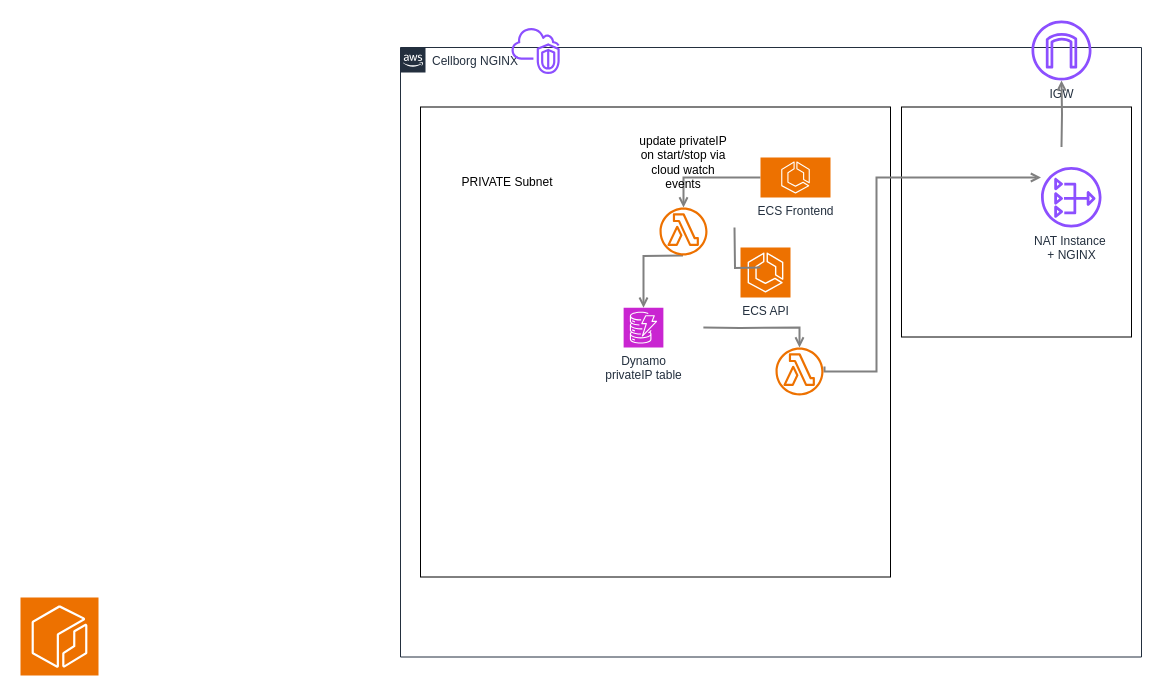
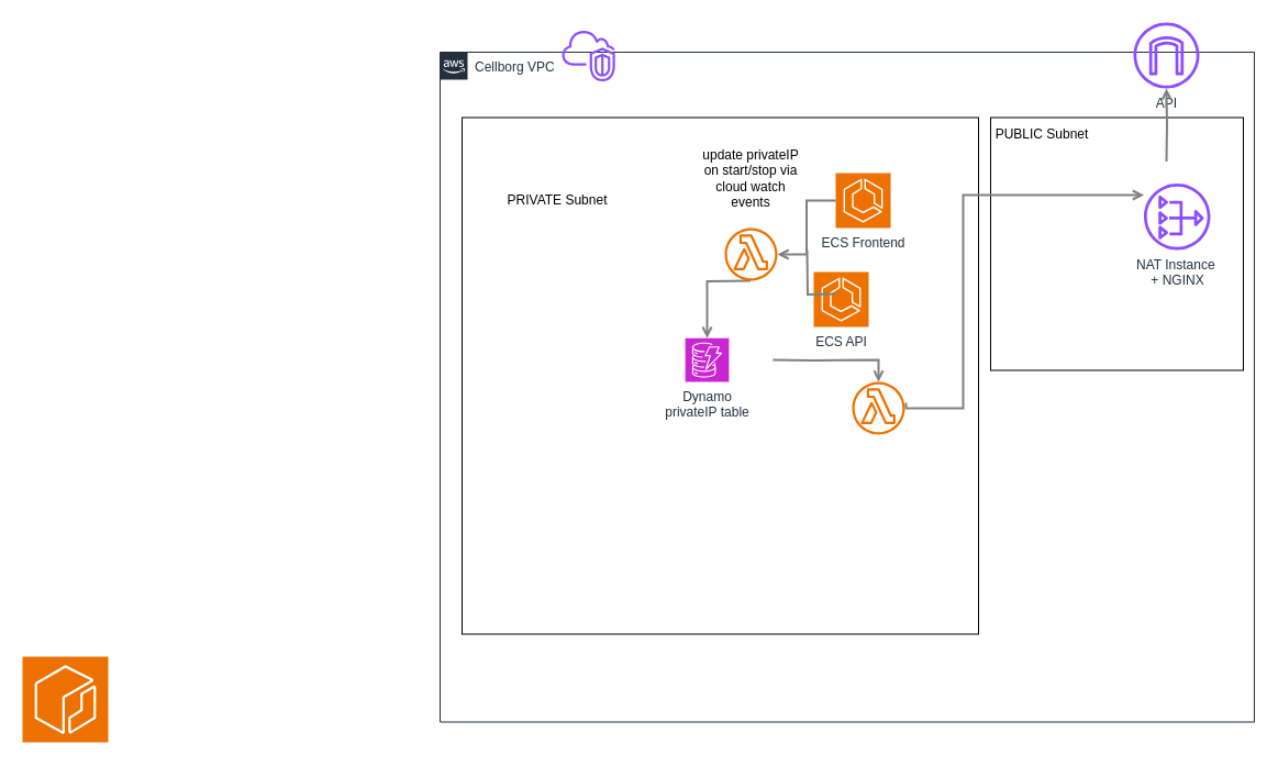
  <mxCell id="0" />
  <mxCell id="1" parent="0" />
- <mxCell id="2" value="Cellborg NGINX" style="points=[[0,0],[0.25,0],[0.5,0],[0.75,0],[1,0],[1,0.25],[1,0.5],[1,0.75],[1,1],[0.75,1],[0.5,1],[0.25,1],[0,1],[0,0.75],[0,0.5],[0,0.25]];outlineConnect=0;gradientColor=none;html=1;whiteSpace=wrap;fontSize=12;fontStyle=0;shape=mxgraph.aws4.group;grIcon=mxgraph.aws4.group_aws_cloud_alt;strokeColor=#232F3E;fillColor=none;verticalAlign=top;align=left;spacingLeft=30;fontColor=#232F3E;dashed=0;labelBackgroundColor=#ffffff;container=1;pointerEvents=0;collapsible=0;recursiveResize=0;" parent="1" vertex="1"><mxGeometry x="400" y="47" width="741" height="609.5" as="geometry" /></mxCell>
+ <mxCell id="2" value="Cellborg VPC" style="points=[[0,0],[0.25,0],[0.5,0],[0.75,0],[1,0],[1,0.25],[1,0.5],[1,0.75],[1,1],[0.75,1],[0.5,1],[0.25,1],[0,1],[0,0.75],[0,0.5],[0,0.25]];outlineConnect=0;gradientColor=none;html=1;whiteSpace=wrap;fontSize=12;fontStyle=0;shape=mxgraph.aws4.group;grIcon=mxgraph.aws4.group_aws_cloud_alt;strokeColor=#232F3E;fillColor=none;verticalAlign=top;align=left;spacingLeft=30;fontColor=#232F3E;dashed=0;labelBackgroundColor=#ffffff;container=1;pointerEvents=0;collapsible=0;recursiveResize=0;" parent="1" vertex="1"><mxGeometry x="400" y="47" width="741" height="609.5" as="geometry" /></mxCell>
  <mxCell id="3" value="" style="sketch=0;outlineConnect=0;fontColor=#232F3E;gradientColor=none;fillColor=#8C4FFF;strokeColor=none;dashed=0;verticalLabelPosition=bottom;verticalAlign=top;align=center;html=1;fontSize=12;fontStyle=0;aspect=fixed;pointerEvents=1;shape=mxgraph.aws4.vpc_virtual_private_cloud_vpc;" vertex="1" parent="2"><mxGeometry x="111" y="-20.5" width="48.24" height="47" as="geometry" /></mxCell>
- <mxCell id="4" value="IGW" style="sketch=0;outlineConnect=0;fontColor=#232F3E;gradientColor=none;fillColor=#8C4FFF;strokeColor=none;dashed=0;verticalLabelPosition=bottom;verticalAlign=top;align=center;html=1;fontSize=12;fontStyle=0;aspect=fixed;pointerEvents=1;shape=mxgraph.aws4.internet_gateway;" vertex="1" parent="2"><mxGeometry x="631" y="-27" width="60" height="60" as="geometry" /></mxCell>
+ <mxCell id="4" value="API" style="sketch=0;outlineConnect=0;fontColor=#232F3E;gradientColor=none;fillColor=#8C4FFF;strokeColor=none;dashed=0;verticalLabelPosition=bottom;verticalAlign=top;align=center;html=1;fontSize=12;fontStyle=0;aspect=fixed;pointerEvents=1;shape=mxgraph.aws4.internet_gateway;" vertex="1" parent="2"><mxGeometry x="631" y="-27" width="60" height="60" as="geometry" /></mxCell>
  <mxCell id="5" value="" style="whiteSpace=wrap;html=1;aspect=fixed;" vertex="1" parent="2"><mxGeometry x="501" y="59.5" width="230" height="230" as="geometry" /></mxCell>
  <mxCell id="6" value="NAT Instance&amp;nbsp;&lt;div&gt;+ NGINX&lt;/div&gt;" style="sketch=0;outlineConnect=0;fontColor=#232F3E;gradientColor=none;fillColor=#8C4FFF;strokeColor=none;dashed=0;verticalLabelPosition=bottom;verticalAlign=top;align=center;html=1;fontSize=12;fontStyle=0;aspect=fixed;pointerEvents=1;shape=mxgraph.aws4.nat_gateway;" vertex="1" parent="2"><mxGeometry x="640.5" y="119.5" width="60.5" height="60.5" as="geometry" /></mxCell>
  <mxCell id="7" style="edgeStyle=orthogonalEdgeStyle;rounded=0;orthogonalLoop=1;jettySize=auto;html=1;startArrow=none;startFill=0;endArrow=open;endFill=0;strokeColor=#808080;strokeWidth=2;" parent="2" target="4" edge="1"><mxGeometry relative="1" as="geometry"><mxPoint x="661" y="99.5" as="sourcePoint" /><mxPoint x="637" y="79" as="targetPoint" /></mxGeometry></mxCell>
+ <mxCell id="8" value="PUBLIC Subnet" style="text;strokeColor=none;align=center;fillColor=none;html=1;verticalAlign=middle;whiteSpace=wrap;rounded=0;" vertex="1" parent="2"><mxGeometry x="501" y="59.5" width="94" height="30" as="geometry" /></mxCell>
  <mxCell id="9" value="" style="whiteSpace=wrap;html=1;aspect=fixed;" vertex="1" parent="2"><mxGeometry x="20" y="59.5" width="470" height="470" as="geometry" /></mxCell>
  <mxCell id="10" style="edgeStyle=orthogonalEdgeStyle;rounded=0;orthogonalLoop=1;jettySize=auto;html=1;startArrow=none;startFill=0;endArrow=open;endFill=0;strokeColor=#808080;strokeWidth=2;" parent="2" target="21" edge="1"><mxGeometry relative="1" as="geometry"><Array as="points" /><mxPoint x="302.88" y="280" as="sourcePoint" /><mxPoint x="372" y="350" as="targetPoint" /></mxGeometry></mxCell>
  <mxCell id="11" style="edgeStyle=orthogonalEdgeStyle;rounded=0;orthogonalLoop=1;jettySize=auto;html=1;startArrow=none;startFill=0;endArrow=open;endFill=0;strokeColor=#808080;strokeWidth=2;" parent="2" target="18" edge="1"><mxGeometry relative="1" as="geometry"><mxPoint x="282.5" y="208" as="sourcePoint" /><mxPoint x="282.5" y="310" as="targetPoint" /></mxGeometry></mxCell>
  <mxCell id="12" style="edgeStyle=orthogonalEdgeStyle;rounded=0;orthogonalLoop=1;jettySize=auto;html=1;startArrow=none;startFill=0;endArrow=open;endFill=0;strokeColor=#808080;strokeWidth=2;exitX=0;exitY=0.5;exitDx=0;exitDy=0;exitPerimeter=0;" parent="2" source="16" target="17" edge="1"><mxGeometry relative="1" as="geometry"><Array as="points" /><mxPoint x="360" y="50" as="sourcePoint" /><mxPoint x="286" y="170" as="targetPoint" /></mxGeometry></mxCell>
  <mxCell id="13" style="edgeStyle=orthogonalEdgeStyle;rounded=0;orthogonalLoop=1;jettySize=auto;html=1;startArrow=none;startFill=0;endArrow=open;endFill=0;strokeColor=#808080;strokeWidth=2;" parent="2" source="21" target="6" edge="1"><mxGeometry relative="1" as="geometry"><mxPoint x="371.003" y="399.5" as="sourcePoint" /><mxPoint x="476.01" y="399.5" as="targetPoint" /><Array as="points"><mxPoint x="424" y="320" /><mxPoint x="424" y="324" /><mxPoint x="476" y="324" /><mxPoint x="476" y="130" /></Array></mxGeometry></mxCell>
  <mxCell id="14" value="PRIVATE Subnet" style="text;strokeColor=none;align=center;fillColor=none;html=1;verticalAlign=middle;whiteSpace=wrap;rounded=0;" vertex="1" parent="2"><mxGeometry x="60" y="119.5" width="94" height="30" as="geometry" /></mxCell>
  <mxCell id="15" value="ECS API" style="sketch=0;points=[[0,0,0],[0.25,0,0],[0.5,0,0],[0.75,0,0],[1,0,0],[0,1,0],[0.25,1,0],[0.5,1,0],[0.75,1,0],[1,1,0],[0,0.25,0],[0,0.5,0],[0,0.75,0],[1,0.25,0],[1,0.5,0],[1,0.75,0]];outlineConnect=0;fontColor=#232F3E;fillColor=#ED7100;strokeColor=#ffffff;dashed=0;verticalLabelPosition=bottom;verticalAlign=top;align=center;html=1;fontSize=12;fontStyle=0;aspect=fixed;shape=mxgraph.aws4.resourceIcon;resIcon=mxgraph.aws4.ecs;" vertex="1" parent="2"><mxGeometry x="340" y="200" width="50" height="50" as="geometry" /></mxCell>
- <mxCell id="16" value="ECS Frontend" style="sketch=0;points=[[0,0,0],[0.25,0,0],[0.5,0,0],[0.75,0,0],[1,0,0],[0,1,0],[0.25,1,0],[0.5,1,0],[0.75,1,0],[1,1,0],[0,0.25,0],[0,0.5,0],[0,0.75,0],[1,0.25,0],[1,0.5,0],[1,0.75,0]];outlineConnect=0;fontColor=#232F3E;fillColor=#ED7100;strokeColor=#ffffff;dashed=0;verticalLabelPosition=bottom;verticalAlign=top;align=center;html=1;fontSize=12;fontStyle=0;aspect=fixed;shape=mxgraph.aws4.resourceIcon;resIcon=mxgraph.aws4.ecs;" vertex="1" parent="2"><mxGeometry x="360" y="110" width="70" height="40" as="geometry" /></mxCell>
+ <mxCell id="16" value="ECS Frontend" style="sketch=0;points=[[0,0,0],[0.25,0,0],[0.5,0,0],[0.75,0,0],[1,0,0],[0,1,0],[0.25,1,0],[0.5,1,0],[0.75,1,0],[1,1,0],[0,0.25,0],[0,0.5,0],[0,0.75,0],[1,0.25,0],[1,0.5,0],[1,0.75,0]];outlineConnect=0;fontColor=#232F3E;fillColor=#ED7100;strokeColor=#ffffff;dashed=0;verticalLabelPosition=bottom;verticalAlign=top;align=center;html=1;fontSize=12;fontStyle=0;aspect=fixed;shape=mxgraph.aws4.resourceIcon;resIcon=mxgraph.aws4.ecs;" vertex="1" parent="2"><mxGeometry x="360" y="110" width="50" height="50" as="geometry" /></mxCell>
  <mxCell id="17" value="" style="sketch=0;outlineConnect=0;fontColor=#232F3E;gradientColor=none;fillColor=#ED7100;strokeColor=none;dashed=0;verticalLabelPosition=bottom;verticalAlign=top;align=center;html=1;fontSize=12;fontStyle=0;aspect=fixed;pointerEvents=1;shape=mxgraph.aws4.lambda_function;" vertex="1" parent="2"><mxGeometry x="259" y="160" width="48" height="48" as="geometry" /></mxCell>
  <mxCell id="18" value="Dynamo&lt;div&gt;privateIP table&lt;/div&gt;" style="sketch=0;points=[[0,0,0],[0.25,0,0],[0.5,0,0],[0.75,0,0],[1,0,0],[0,1,0],[0.25,1,0],[0.5,1,0],[0.75,1,0],[1,1,0],[0,0.25,0],[0,0.5,0],[0,0.75,0],[1,0.25,0],[1,0.5,0],[1,0.75,0]];outlineConnect=0;fontColor=#232F3E;fillColor=#C925D1;strokeColor=#ffffff;dashed=0;verticalLabelPosition=bottom;verticalAlign=top;align=center;html=1;fontSize=12;fontStyle=0;aspect=fixed;shape=mxgraph.aws4.resourceIcon;resIcon=mxgraph.aws4.dynamodb;" vertex="1" parent="2"><mxGeometry x="223.13" y="260.25" width="39.75" height="39.75" as="geometry" /></mxCell>
  <mxCell id="19" value="update privateIP on start/stop via cloud watch events" style="text;strokeColor=none;align=center;fillColor=none;html=1;verticalAlign=middle;whiteSpace=wrap;rounded=0;" vertex="1" parent="2"><mxGeometry x="238" y="89.5" width="90" height="50" as="geometry" /></mxCell>
  <mxCell id="20" style="edgeStyle=orthogonalEdgeStyle;rounded=0;orthogonalLoop=1;jettySize=auto;html=1;startArrow=none;startFill=0;endArrow=none;endFill=0;strokeColor=#808080;strokeWidth=2;exitX=0;exitY=0.5;exitDx=0;exitDy=0;exitPerimeter=0;" edge="1" parent="2"><mxGeometry relative="1" as="geometry"><Array as="points" /><mxPoint x="360" y="220" as="sourcePoint" /><mxPoint x="334" y="180" as="targetPoint" /></mxGeometry></mxCell>
  <mxCell id="21" value="" style="sketch=0;outlineConnect=0;fontColor=#232F3E;gradientColor=none;fillColor=#ED7100;strokeColor=none;dashed=0;verticalLabelPosition=bottom;verticalAlign=top;align=center;html=1;fontSize=12;fontStyle=0;aspect=fixed;pointerEvents=1;shape=mxgraph.aws4.lambda_function;" vertex="1" parent="2"><mxGeometry x="375" y="300" width="48" height="48" as="geometry" /></mxCell>
  <mxCell id="22" value="" style="sketch=0;points=[[0,0,0],[0.25,0,0],[0.5,0,0],[0.75,0,0],[1,0,0],[0,1,0],[0.25,1,0],[0.5,1,0],[0.75,1,0],[1,1,0],[0,0.25,0],[0,0.5,0],[0,0.75,0],[1,0.25,0],[1,0.5,0],[1,0.75,0]];outlineConnect=0;fontColor=#232F3E;fillColor=#ED7100;strokeColor=#ffffff;dashed=0;verticalLabelPosition=bottom;verticalAlign=top;align=center;html=1;fontSize=12;fontStyle=0;aspect=fixed;shape=mxgraph.aws4.resourceIcon;resIcon=mxgraph.aws4.ecr;" vertex="1" parent="1"><mxGeometry x="20" y="597" width="78" height="78" as="geometry" /></mxCell>
